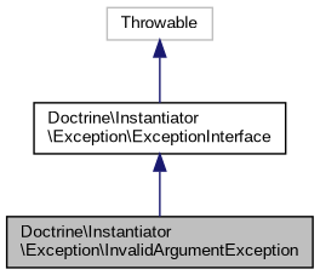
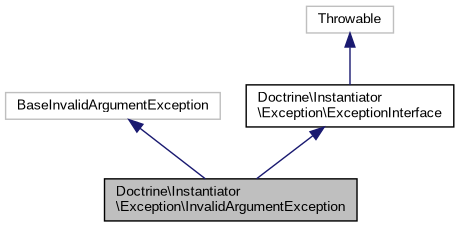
  digraph {
    fontname="Liberation Sans"
    node [color=black fillcolor=white fontname="Liberation Sans" fontsize=10 shape=record style=filled]
    edge [color=midnightblue dir=back fontname="Liberation Sans" fontsize=10 labelfontname=Helvetica labelfontsize=10 style=solid]
    n1 [fillcolor=grey75 fontcolor=black height=0.2 label="Doctrine\\Instantiator\l\\Exception\\InvalidArgumentException" width=0.4]
+   n2 [color=grey75 height=0.2 label=BaseInvalidArgumentException width=0.4]
    n3 [height=0.2 label="Doctrine\\Instantiator\l\\Exception\\ExceptionInterface" width=0.4]
    n4 [color=grey75 height=0.2 label=Throwable width=0.4]
+   n2 -> n1
    n3 -> n1
    n4 -> n3
  }
